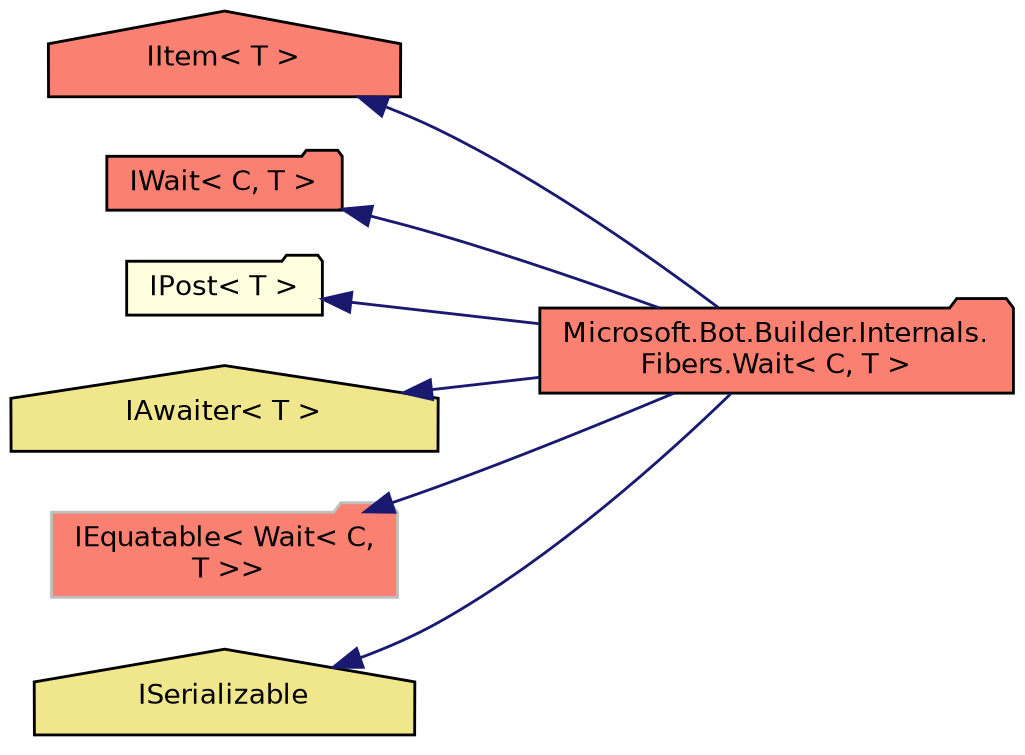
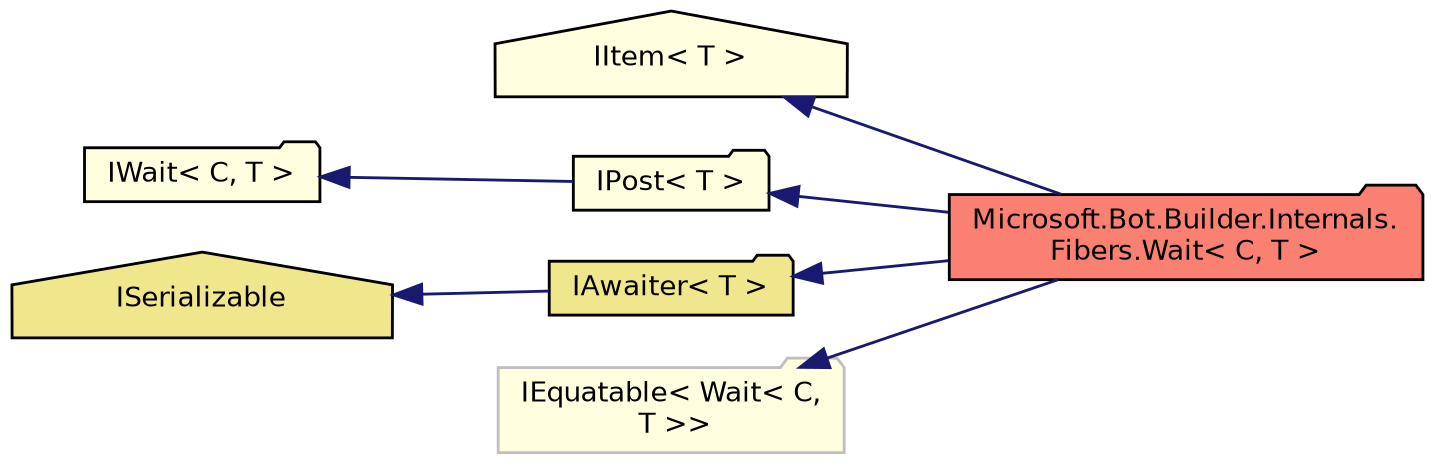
  digraph {
    rankdir=LR
    node [color=black fillcolor=salmon fontname=Helvetica fontsize=10 shape=folder style=filled]
    edge [color=midnightblue dir=back fontname=Helvetica fontsize=10 labelfontname=Helvetica labelfontsize=10 style=solid]
    n1 [fontcolor=black height=0.2 label="Microsoft.Bot.Builder.Internals.\lFibers.Wait\< C, T \>" width=0.4]
-   n2 [height=0.2 label="IItem\< T \>" shape=house width=0.4]
-   n3 [height=0.2 label="IWait\< C, T \>" width=0.4]
+   n2 [fillcolor=lightyellow height=0.2 label="IItem\< T \>" shape=house width=0.4]
+   n3 [fillcolor=lightyellow height=0.2 label="IWait\< C, T \>" width=0.4]
    n4 [fillcolor=lightyellow height=0.2 label="IPost\< T \>" width=0.4]
-   n5 [fillcolor=khaki height=0.2 label="IAwaiter\< T \>" shape=house width=0.4]
-   n6 [color=grey75 height=0.2 label="IEquatable\< Wait\< C,\l T \>\>" width=0.4]
+   n5 [fillcolor=khaki height=0.2 label="IAwaiter\< T \>" width=0.4]
+   n6 [color=grey75 fillcolor=lightyellow height=0.2 label="IEquatable\< Wait\< C,\l T \>\>" width=0.4]
    n7 [fillcolor=khaki height=0.2 label=ISerializable shape=house width=0.4]
    n2 -> n1
-   n3 -> n1
+   n3 -> n4
    n4 -> n1
    n5 -> n1
    n6 -> n1
-   n7 -> n1
+   n7 -> n5
  }
